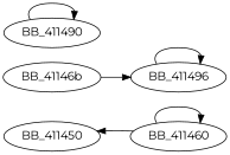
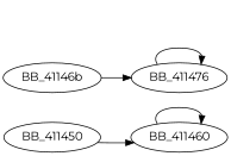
  digraph {
    fontname=Montserrat
    rankdir=LR
    node [fontname=Montserrat]
    edge [fontname=Montserrat]
    BB_411450
    BB_411460
    BB_41146b
-   BB_411476 [label=BB_411496]
-   BB_411490
-   BB_411460 -> BB_411450
+   BB_411476
+   BB_411450 -> BB_411460
    BB_411460 -> BB_411460
    BB_41146b -> BB_411476
    BB_411476 -> BB_411476
-   BB_411490 -> BB_411490
  }
